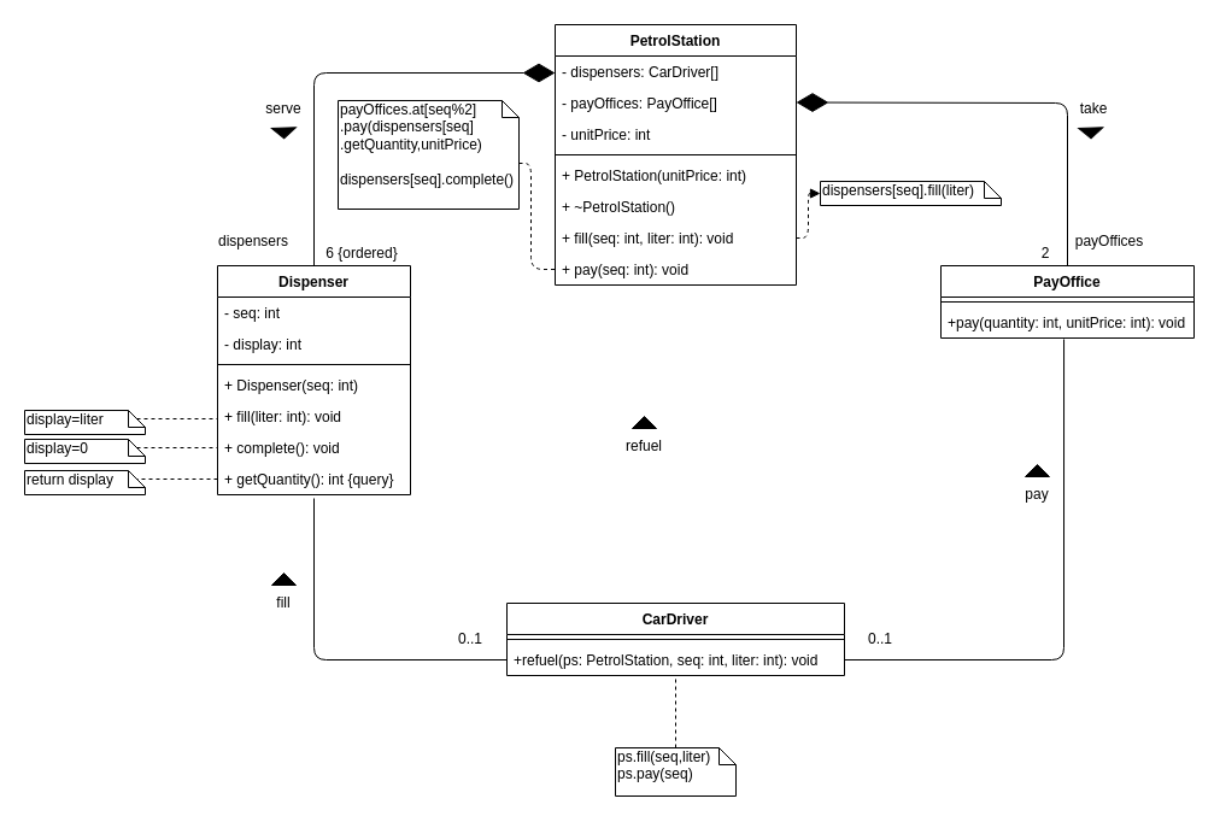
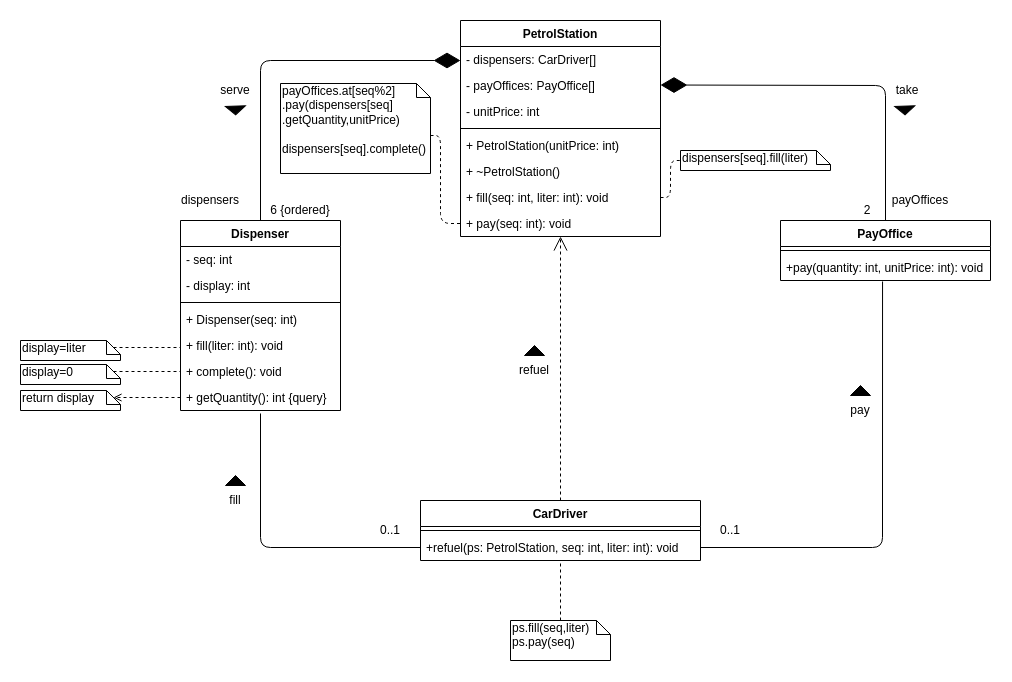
  <mxCell id="0" />
  <mxCell id="1" parent="0" />
  <mxCell id="2" value="Dispenser&#10;" style="swimlane;fontStyle=1;align=center;verticalAlign=top;childLayout=stackLayout;horizontal=1;startSize=26;horizontalStack=0;resizeParent=1;resizeParentMax=0;resizeLast=0;collapsible=1;marginBottom=0;" vertex="1" parent="1"><mxGeometry x="180" y="220" width="160" height="190" as="geometry" /></mxCell>
  <mxCell id="3" value="- seq: int&#10;" style="text;strokeColor=none;fillColor=none;align=left;verticalAlign=top;spacingLeft=4;spacingRight=4;overflow=hidden;rotatable=0;points=[[0,0.5],[1,0.5]];portConstraint=eastwest;" vertex="1" parent="2"><mxGeometry y="26" width="160" height="26" as="geometry" /></mxCell>
  <mxCell id="4" value="- display: int" style="text;strokeColor=none;fillColor=none;align=left;verticalAlign=top;spacingLeft=4;spacingRight=4;overflow=hidden;rotatable=0;points=[[0,0.5],[1,0.5]];portConstraint=eastwest;" vertex="1" parent="2"><mxGeometry y="52" width="160" height="26" as="geometry" /></mxCell>
  <mxCell id="5" value="" style="line;strokeWidth=1;fillColor=none;align=left;verticalAlign=middle;spacingTop=-1;spacingLeft=3;spacingRight=3;rotatable=0;labelPosition=right;points=[];portConstraint=eastwest;" vertex="1" parent="2"><mxGeometry y="78" width="160" height="8" as="geometry" /></mxCell>
  <mxCell id="6" value="+ Dispenser(seq: int)" style="text;strokeColor=none;fillColor=none;align=left;verticalAlign=top;spacingLeft=4;spacingRight=4;overflow=hidden;rotatable=0;points=[[0,0.5],[1,0.5]];portConstraint=eastwest;" vertex="1" parent="2"><mxGeometry y="86" width="160" height="26" as="geometry" /></mxCell>
  <mxCell id="7" value="+ fill(liter: int): void" style="text;strokeColor=none;fillColor=none;align=left;verticalAlign=top;spacingLeft=4;spacingRight=4;overflow=hidden;rotatable=0;points=[[0,0.5],[1,0.5]];portConstraint=eastwest;" vertex="1" parent="2"><mxGeometry y="112" width="160" height="26" as="geometry" /></mxCell>
  <mxCell id="8" value="+ complete(): void" style="text;strokeColor=none;fillColor=none;align=left;verticalAlign=top;spacingLeft=4;spacingRight=4;overflow=hidden;rotatable=0;points=[[0,0.5],[1,0.5]];portConstraint=eastwest;" vertex="1" parent="2"><mxGeometry y="138" width="160" height="26" as="geometry" /></mxCell>
  <mxCell id="9" value="+ getQuantity(): int {query}" style="text;strokeColor=none;fillColor=none;align=left;verticalAlign=top;spacingLeft=4;spacingRight=4;overflow=hidden;rotatable=0;points=[[0,0.5],[1,0.5]];portConstraint=eastwest;" vertex="1" parent="2"><mxGeometry y="164" width="160" height="26" as="geometry" /></mxCell>
  <mxCell id="10" value="PetrolStation" style="swimlane;fontStyle=1;childLayout=stackLayout;horizontal=1;startSize=26;fillColor=none;horizontalStack=0;resizeParent=1;resizeParentMax=0;resizeLast=0;collapsible=1;marginBottom=0;" vertex="1" parent="1"><mxGeometry x="460" y="20" width="200" height="216" as="geometry" /></mxCell>
  <mxCell id="11" value="- dispensers: CarDriver[]" style="text;strokeColor=none;fillColor=none;align=left;verticalAlign=top;spacingLeft=4;spacingRight=4;overflow=hidden;rotatable=0;points=[[0,0.5],[1,0.5]];portConstraint=eastwest;" vertex="1" parent="10"><mxGeometry y="26" width="200" height="26" as="geometry" /></mxCell>
  <mxCell id="12" value="- payOffices: PayOffice[]" style="text;strokeColor=none;fillColor=none;align=left;verticalAlign=top;spacingLeft=4;spacingRight=4;overflow=hidden;rotatable=0;points=[[0,0.5],[1,0.5]];portConstraint=eastwest;" vertex="1" parent="10"><mxGeometry y="52" width="200" height="26" as="geometry" /></mxCell>
  <mxCell id="13" value="" style="endArrow=diamondThin;endFill=1;endSize=24;html=1;exitX=0.5;exitY=0;exitDx=0;exitDy=0;" edge="1" parent="10" source="20"><mxGeometry width="160" relative="1" as="geometry"><mxPoint x="40" y="64.5" as="sourcePoint" /><mxPoint x="200" y="64.5" as="targetPoint" /><Array as="points"><mxPoint x="425" y="65" /></Array></mxGeometry></mxCell>
  <mxCell id="14" value="- unitPrice: int" style="text;strokeColor=none;fillColor=none;align=left;verticalAlign=top;spacingLeft=4;spacingRight=4;overflow=hidden;rotatable=0;points=[[0,0.5],[1,0.5]];portConstraint=eastwest;" vertex="1" parent="10"><mxGeometry y="78" width="200" height="26" as="geometry" /></mxCell>
  <mxCell id="15" value="" style="line;strokeWidth=1;fillColor=none;align=left;verticalAlign=middle;spacingTop=-1;spacingLeft=3;spacingRight=3;rotatable=0;labelPosition=right;points=[];portConstraint=eastwest;" vertex="1" parent="10"><mxGeometry y="104" width="200" height="8" as="geometry" /></mxCell>
  <mxCell id="16" value="+ PetrolStation(unitPrice: int)" style="text;strokeColor=none;fillColor=none;align=left;verticalAlign=top;spacingLeft=4;spacingRight=4;overflow=hidden;rotatable=0;points=[[0,0.5],[1,0.5]];portConstraint=eastwest;" vertex="1" parent="10"><mxGeometry y="112" width="200" height="26" as="geometry" /></mxCell>
  <mxCell id="17" value="+ ~PetrolStation()&#10;" style="text;strokeColor=none;fillColor=none;align=left;verticalAlign=top;spacingLeft=4;spacingRight=4;overflow=hidden;rotatable=0;points=[[0,0.5],[1,0.5]];portConstraint=eastwest;" vertex="1" parent="10"><mxGeometry y="138" width="200" height="26" as="geometry" /></mxCell>
  <mxCell id="18" value="+ fill(seq: int, liter: int): void" style="text;strokeColor=none;fillColor=none;align=left;verticalAlign=top;spacingLeft=4;spacingRight=4;overflow=hidden;rotatable=0;points=[[0,0.5],[1,0.5]];portConstraint=eastwest;" vertex="1" parent="10"><mxGeometry y="164" width="200" height="26" as="geometry" /></mxCell>
  <mxCell id="19" value="+ pay(seq: int): void" style="text;strokeColor=none;fillColor=none;align=left;verticalAlign=top;spacingLeft=4;spacingRight=4;overflow=hidden;rotatable=0;points=[[0,0.5],[1,0.5]];portConstraint=eastwest;" vertex="1" parent="10"><mxGeometry y="190" width="200" height="26" as="geometry" /></mxCell>
  <mxCell id="20" value="PayOffice" style="swimlane;fontStyle=1;align=center;verticalAlign=top;childLayout=stackLayout;horizontal=1;startSize=26;horizontalStack=0;resizeParent=1;resizeParentMax=0;resizeLast=0;collapsible=1;marginBottom=0;" vertex="1" parent="1"><mxGeometry x="780" y="220" width="210" height="60" as="geometry" /></mxCell>
  <mxCell id="21" value="" style="line;strokeWidth=1;fillColor=none;align=left;verticalAlign=middle;spacingTop=-1;spacingLeft=3;spacingRight=3;rotatable=0;labelPosition=right;points=[];portConstraint=eastwest;" vertex="1" parent="20"><mxGeometry y="26" width="210" height="8" as="geometry" /></mxCell>
  <mxCell id="22" value="+pay(quantity: int, unitPrice: int): void" style="text;strokeColor=none;fillColor=none;align=left;verticalAlign=top;spacingLeft=4;spacingRight=4;overflow=hidden;rotatable=0;points=[[0,0.5],[1,0.5]];portConstraint=eastwest;" vertex="1" parent="20"><mxGeometry y="34" width="210" height="26" as="geometry" /></mxCell>
  <mxCell id="23" value="CarDriver" style="swimlane;fontStyle=1;align=center;verticalAlign=top;childLayout=stackLayout;horizontal=1;startSize=26;horizontalStack=0;resizeParent=1;resizeParentMax=0;resizeLast=0;collapsible=1;marginBottom=0;" vertex="1" parent="1"><mxGeometry x="420" y="500" width="280" height="60" as="geometry" /></mxCell>
  <mxCell id="24" value="" style="line;strokeWidth=1;fillColor=none;align=left;verticalAlign=middle;spacingTop=-1;spacingLeft=3;spacingRight=3;rotatable=0;labelPosition=right;points=[];portConstraint=eastwest;" vertex="1" parent="23"><mxGeometry y="26" width="280" height="8" as="geometry" /></mxCell>
  <mxCell id="25" value="+refuel(ps: PetrolStation, seq: int, liter: int): void" style="text;strokeColor=none;fillColor=none;align=left;verticalAlign=top;spacingLeft=4;spacingRight=4;overflow=hidden;rotatable=0;points=[[0,0.5],[1,0.5]];portConstraint=eastwest;" vertex="1" parent="23"><mxGeometry y="34" width="280" height="26" as="geometry" /></mxCell>
  <mxCell id="26" value="" style="endArrow=diamondThin;endFill=1;endSize=24;html=1;exitX=0.5;exitY=0;exitDx=0;exitDy=0;" edge="1" parent="1" source="2"><mxGeometry width="160" relative="1" as="geometry"><mxPoint x="300" y="60" as="sourcePoint" /><mxPoint x="460" y="60" as="targetPoint" /><Array as="points"><mxPoint x="260" y="60" /></Array></mxGeometry></mxCell>
+ <mxCell id="27" value="&lt;br&gt;" style="endArrow=open;endSize=12;dashed=1;html=1;exitX=0.5;exitY=0;exitDx=0;exitDy=0;" edge="1" parent="1" source="23" target="19"><mxGeometry x="0.085" y="10" width="160" relative="1" as="geometry"><mxPoint x="430" y="390" as="sourcePoint" /><mxPoint x="560" y="242" as="targetPoint" /><mxPoint as="offset" /></mxGeometry></mxCell>
  <mxCell id="28" value="" style="endArrow=none;html=1;exitX=0;exitY=0.5;exitDx=0;exitDy=0;entryX=0.5;entryY=1.115;entryDx=0;entryDy=0;entryPerimeter=0;" edge="1" parent="1" source="25" target="9"><mxGeometry width="50" height="50" relative="1" as="geometry"><mxPoint x="490" y="420" as="sourcePoint" /><mxPoint x="250" y="440" as="targetPoint" /><Array as="points"><mxPoint x="260" y="547" /></Array></mxGeometry></mxCell>
  <mxCell id="29" value="" style="endArrow=none;html=1;exitX=1;exitY=0.5;exitDx=0;exitDy=0;entryX=0.486;entryY=1.038;entryDx=0;entryDy=0;entryPerimeter=0;" edge="1" parent="1" source="25" target="22"><mxGeometry width="50" height="50" relative="1" as="geometry"><mxPoint x="940" y="534.01" as="sourcePoint" /><mxPoint x="780" y="400" as="targetPoint" /><Array as="points"><mxPoint x="882" y="547" /></Array></mxGeometry></mxCell>
  <mxCell id="30" value="6 {ordered}" style="text;html=1;strokeColor=none;fillColor=none;align=center;verticalAlign=middle;whiteSpace=wrap;rounded=0;" vertex="1" parent="1"><mxGeometry x="260" y="200" width="80" height="20" as="geometry" /></mxCell>
  <mxCell id="31" value="0..1" style="text;html=1;strokeColor=none;fillColor=none;align=center;verticalAlign=middle;whiteSpace=wrap;rounded=0;" vertex="1" parent="1"><mxGeometry x="370" y="520" width="40" height="20" as="geometry" /></mxCell>
  <mxCell id="32" value="0..1" style="text;html=1;strokeColor=none;fillColor=none;align=center;verticalAlign=middle;whiteSpace=wrap;rounded=0;" vertex="1" parent="1"><mxGeometry x="710" y="520" width="40" height="20" as="geometry" /></mxCell>
  <mxCell id="33" value="refuel" style="text;html=1;strokeColor=none;fillColor=none;align=center;verticalAlign=middle;whiteSpace=wrap;rounded=0;" vertex="1" parent="1"><mxGeometry x="514" y="360" width="40" height="20" as="geometry" /></mxCell>
  <mxCell id="34" value="2" style="text;html=1;strokeColor=none;fillColor=none;align=center;verticalAlign=middle;whiteSpace=wrap;rounded=0;" vertex="1" parent="1"><mxGeometry x="847" y="200" width="40" height="20" as="geometry" /></mxCell>
  <mxCell id="35" value="" style="triangle;whiteSpace=wrap;html=1;rotation=-90;fillColor=#000000;" vertex="1" parent="1"><mxGeometry x="855" y="380" width="10" height="20" as="geometry" /></mxCell>
  <mxCell id="36" value="" style="triangle;whiteSpace=wrap;html=1;rotation=-90;fillColor=#000000;" vertex="1" parent="1"><mxGeometry x="230" y="470" width="10" height="20" as="geometry" /></mxCell>
  <mxCell id="37" value="fill" style="text;html=1;strokeColor=none;fillColor=none;align=center;verticalAlign=middle;whiteSpace=wrap;rounded=0;" vertex="1" parent="1"><mxGeometry x="215" y="490" width="40" height="20" as="geometry" /></mxCell>
  <mxCell id="38" value="pay" style="text;html=1;strokeColor=none;fillColor=none;align=center;verticalAlign=middle;whiteSpace=wrap;rounded=0;" vertex="1" parent="1"><mxGeometry x="840" y="400" width="40" height="20" as="geometry" /></mxCell>
  <mxCell id="39" value="" style="triangle;whiteSpace=wrap;html=1;rotation=-90;fillColor=#000000;" vertex="1" parent="1"><mxGeometry x="529" y="340" width="10" height="20" as="geometry" /></mxCell>
  <mxCell id="40" value="dispensers" style="text;html=1;strokeColor=none;fillColor=none;align=center;verticalAlign=middle;whiteSpace=wrap;rounded=0;" vertex="1" parent="1"><mxGeometry x="190" y="190" width="40" height="20" as="geometry" /></mxCell>
  <mxCell id="41" value="payOffices" style="text;html=1;strokeColor=none;fillColor=none;align=center;verticalAlign=middle;whiteSpace=wrap;rounded=0;" vertex="1" parent="1"><mxGeometry x="900" y="190" width="40" height="20" as="geometry" /></mxCell>
  <mxCell id="42" value="" style="triangle;whiteSpace=wrap;html=1;rotation=88;fillColor=#000000;" vertex="1" parent="1"><mxGeometry x="230.62" y="100" width="8.75" height="20" as="geometry" /></mxCell>
  <mxCell id="43" value="serve" style="text;html=1;strokeColor=none;fillColor=none;align=center;verticalAlign=middle;whiteSpace=wrap;rounded=0;" vertex="1" parent="1"><mxGeometry x="215" y="80" width="40" height="20" as="geometry" /></mxCell>
  <mxCell id="44" value="take" style="text;html=1;strokeColor=none;fillColor=none;align=center;verticalAlign=middle;whiteSpace=wrap;rounded=0;" vertex="1" parent="1"><mxGeometry x="887" y="80" width="40" height="20" as="geometry" /></mxCell>
  <mxCell id="45" value="" style="triangle;whiteSpace=wrap;html=1;rotation=88;fillColor=#000000;" vertex="1" parent="1"><mxGeometry x="900" y="100" width="8.75" height="20" as="geometry" /></mxCell>
  <mxCell id="46" value="ps.fill(seq,liter)&lt;br&gt;ps.pay(seq)" style="shape=note;whiteSpace=wrap;html=1;size=14;verticalAlign=top;align=left;spacingTop=-6;fillColor=#FFFFFF;" vertex="1" parent="1"><mxGeometry x="510" y="620" width="100" height="40" as="geometry" /></mxCell>
  <mxCell id="47" value="" style="endArrow=none;dashed=1;html=1;exitX=0.5;exitY=0;exitDx=0;exitDy=0;exitPerimeter=0;" edge="1" parent="1" source="46"><mxGeometry width="50" height="50" relative="1" as="geometry"><mxPoint x="450" y="420" as="sourcePoint" /><mxPoint x="560" y="561" as="targetPoint" /></mxGeometry></mxCell>
  <mxCell id="48" value="return display" style="shape=note;whiteSpace=wrap;html=1;size=14;verticalAlign=top;align=left;spacingTop=-6;fillColor=#FFFFFF;" vertex="1" parent="1"><mxGeometry x="20" y="390" width="100" height="20" as="geometry" /></mxCell>
  <mxCell id="49" value="display=0" style="shape=note;whiteSpace=wrap;html=1;size=14;verticalAlign=top;align=left;spacingTop=-6;fillColor=#FFFFFF;" vertex="1" parent="1"><mxGeometry x="20" y="364" width="100" height="20" as="geometry" /></mxCell>
  <mxCell id="50" value="display=liter" style="shape=note;whiteSpace=wrap;html=1;size=14;verticalAlign=top;align=left;spacingTop=-6;fillColor=#FFFFFF;" vertex="1" parent="1"><mxGeometry x="20" y="340" width="100" height="20" as="geometry" /></mxCell>
- <mxCell id="51" value="" style="endArrow=none;dashed=1;html=1;exitX=0;exitY=0.5;exitDx=0;exitDy=0;entryX=0;entryY=0;entryDx=93;entryDy=7;entryPerimeter=0;" edge="1" parent="1" source="9" target="48"><mxGeometry width="50" height="50" relative="1" as="geometry"><mxPoint x="450" y="420" as="sourcePoint" /><mxPoint x="500" y="370" as="targetPoint" /></mxGeometry></mxCell>
+ <mxCell id="51" value="" style="endArrow=open;dashed=1;html=1;exitX=0;exitY=0.5;exitDx=0;exitDy=0;entryX=0;entryY=0;entryDx=93;entryDy=7;entryPerimeter=0;" edge="1" parent="1" source="9" target="48"><mxGeometry width="50" height="50" relative="1" as="geometry"><mxPoint x="450" y="420" as="sourcePoint" /><mxPoint x="500" y="370" as="targetPoint" /></mxGeometry></mxCell>
  <mxCell id="52" value="" style="endArrow=none;dashed=1;html=1;exitX=0;exitY=0;exitDx=93;exitDy=7;exitPerimeter=0;entryX=0;entryY=0.5;entryDx=0;entryDy=0;" edge="1" parent="1" source="49" target="8"><mxGeometry width="50" height="50" relative="1" as="geometry"><mxPoint x="450" y="420" as="sourcePoint" /><mxPoint x="500" y="370" as="targetPoint" /></mxGeometry></mxCell>
  <mxCell id="53" value="" style="endArrow=none;dashed=1;html=1;exitX=0;exitY=0;exitDx=93;exitDy=7;exitPerimeter=0;" edge="1" parent="1" source="50"><mxGeometry width="50" height="50" relative="1" as="geometry"><mxPoint x="450" y="420" as="sourcePoint" /><mxPoint x="180" y="347" as="targetPoint" /></mxGeometry></mxCell>
  <mxCell id="54" value="dispensers[seq].fill(liter)" style="shape=note;whiteSpace=wrap;html=1;size=14;verticalAlign=top;align=left;spacingTop=-6;fillColor=#FFFFFF;" vertex="1" parent="1"><mxGeometry x="680" y="150" width="150" height="20" as="geometry" /></mxCell>
- <mxCell id="55" value="" style="endArrow=block;dashed=1;html=1;entryX=0;entryY=0.5;entryDx=0;entryDy=0;entryPerimeter=0;exitX=1;exitY=0.5;exitDx=0;exitDy=0;" edge="1" parent="1" source="18" target="54"><mxGeometry width="50" height="50" relative="1" as="geometry"><mxPoint x="450" y="320" as="sourcePoint" /><mxPoint x="500" y="270" as="targetPoint" /><Array as="points"><mxPoint x="670" y="197" /><mxPoint x="670" y="160" /></Array></mxGeometry></mxCell>
+ <mxCell id="55" value="" style="endArrow=none;dashed=1;html=1;entryX=0;entryY=0.5;entryDx=0;entryDy=0;entryPerimeter=0;exitX=1;exitY=0.5;exitDx=0;exitDy=0;" edge="1" parent="1" source="18" target="54"><mxGeometry width="50" height="50" relative="1" as="geometry"><mxPoint x="450" y="320" as="sourcePoint" /><mxPoint x="500" y="270" as="targetPoint" /><Array as="points"><mxPoint x="670" y="197" /><mxPoint x="670" y="160" /></Array></mxGeometry></mxCell>
  <mxCell id="56" value="payOffices.at[seq%2]&lt;br&gt;.pay(dispensers[seq]&lt;br&gt;.getQuantity,unitPrice)&lt;br&gt;&lt;br&gt;dispensers[seq].complete()" style="shape=note;whiteSpace=wrap;html=1;size=14;verticalAlign=top;align=left;spacingTop=-6;fillColor=#FFFFFF;" vertex="1" parent="1"><mxGeometry x="280" y="83" width="150" height="90" as="geometry" /></mxCell>
  <mxCell id="57" value="" style="endArrow=none;dashed=1;html=1;entryX=0;entryY=0.5;entryDx=0;entryDy=0;exitX=0;exitY=0;exitDx=150;exitDy=52;exitPerimeter=0;" edge="1" parent="1" source="56" target="19"><mxGeometry width="50" height="50" relative="1" as="geometry"><mxPoint x="450" y="320" as="sourcePoint" /><mxPoint x="500" y="270" as="targetPoint" /><Array as="points"><mxPoint x="440" y="135" /><mxPoint x="440" y="223" /></Array></mxGeometry></mxCell>
